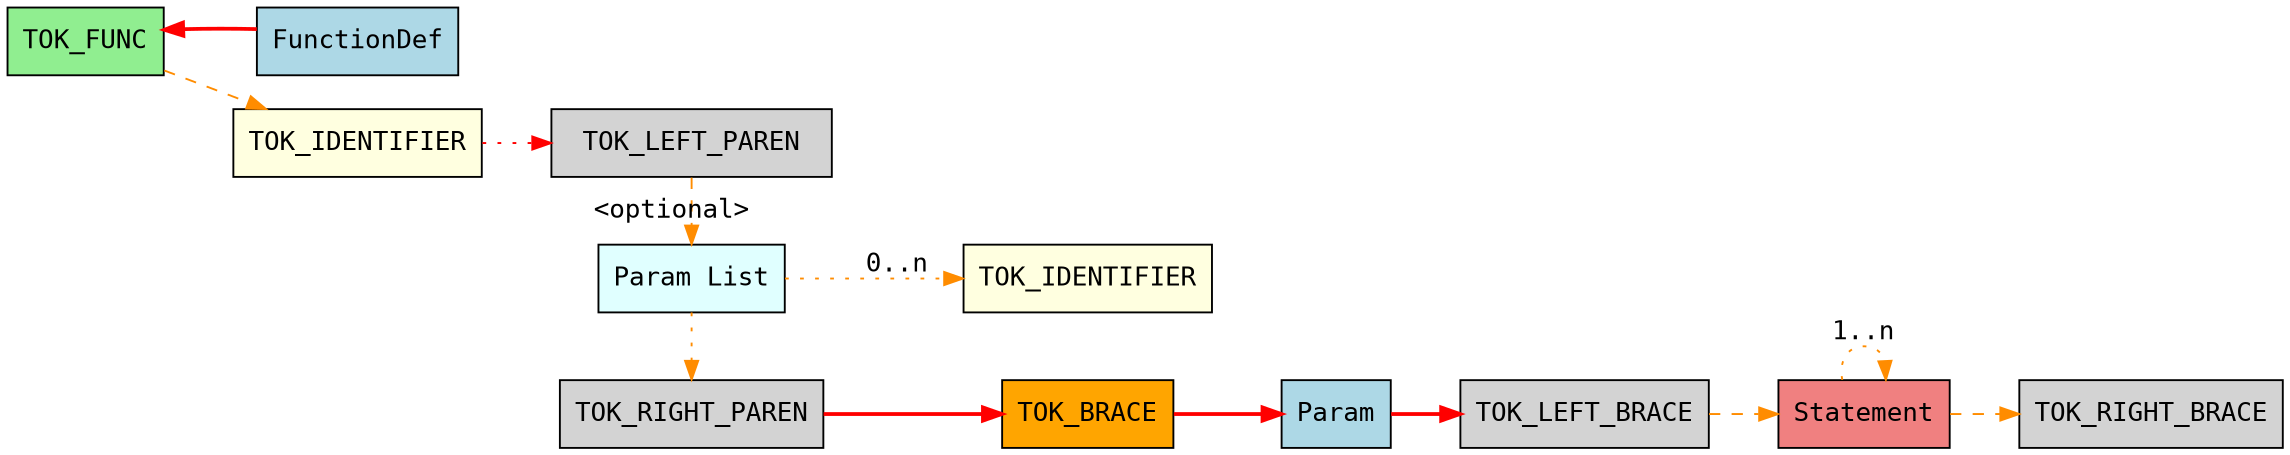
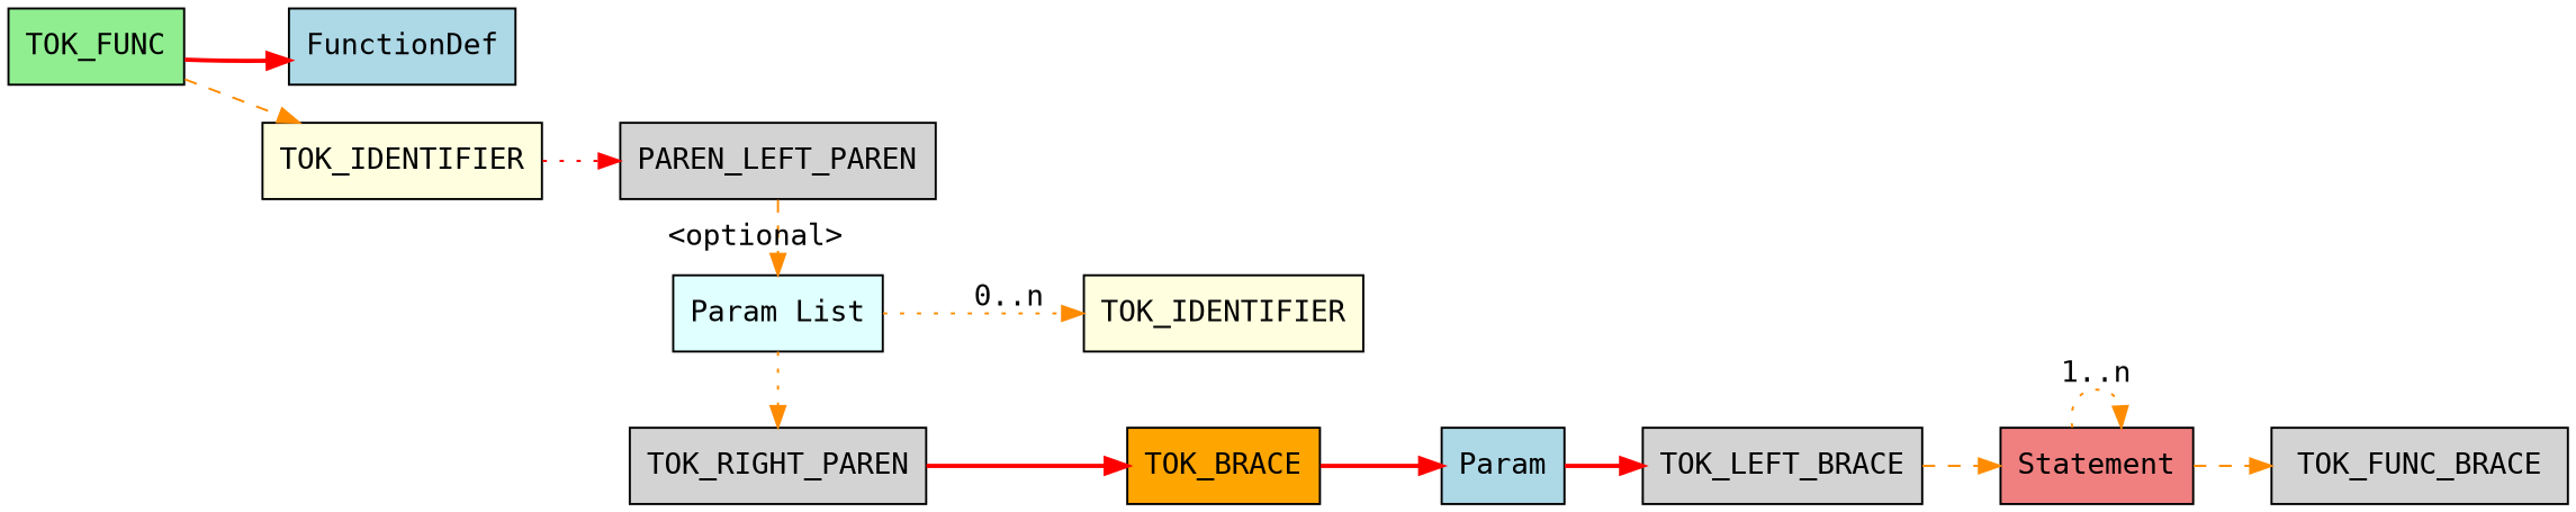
  digraph {
    fontname="DejaVu Sans Mono"
    rankdir=LR
    node [fillcolor=lightgray fontname="DejaVu Sans Mono" shape=box style=filled]
    edge [color=darkorange fontcolor=black fontname="DejaVu Sans Mono" style=dashed]
-   n1 [label=TOK_LEFT_PAREN]
+   n1 [label=PAREN_LEFT_PAREN]
    n2 [label=TOK_RIGHT_PAREN]
    n3 [fillcolor=lightcyan label="Param List"]
    n4 [fillcolor=orange label=TOK_BRACE]
    n5 [fillcolor=lightyellow label=TOK_IDENTIFIER]
    n6 [fillcolor=lightblue label=FunctionDef]
    n7 [fillcolor=lightgreen label=TOK_FUNC]
    n8 [fillcolor=lightyellow label=TOK_IDENTIFIER]
    n9 [fillcolor=lightblue label=Param]
    n10 [label=TOK_LEFT_BRACE]
    n11 [fillcolor=lightcoral label=Statement]
-   n12 [label=TOK_RIGHT_BRACE]
+   n12 [label=TOK_FUNC_BRACE]
    subgraph sub_1 {
      rank=same
      n1
      n2
      n3
    }
    subgraph cluster_2 {
      label="Parámetros"
      style=dashed
    }
    n1 -> n3 [label="<optional>"]
    n2 -> n4 [color=red style=bold]
    n3 -> n2 [style=dotted]
    n3 -> n5 [label="0..n" style=dotted]
    n4 -> n9 [color=red style=bold]
-   n6 -> n7 [color=red style=bold]
+   n7 -> n6 [color=red style=bold]
    n7 -> n8
    n8 -> n1 [color=red style=dotted]
    n9 -> n10 [color=red style=bold]
    n10 -> n11
    n11 -> n11 [label="1..n" style=dotted]
    n11 -> n12
  }
